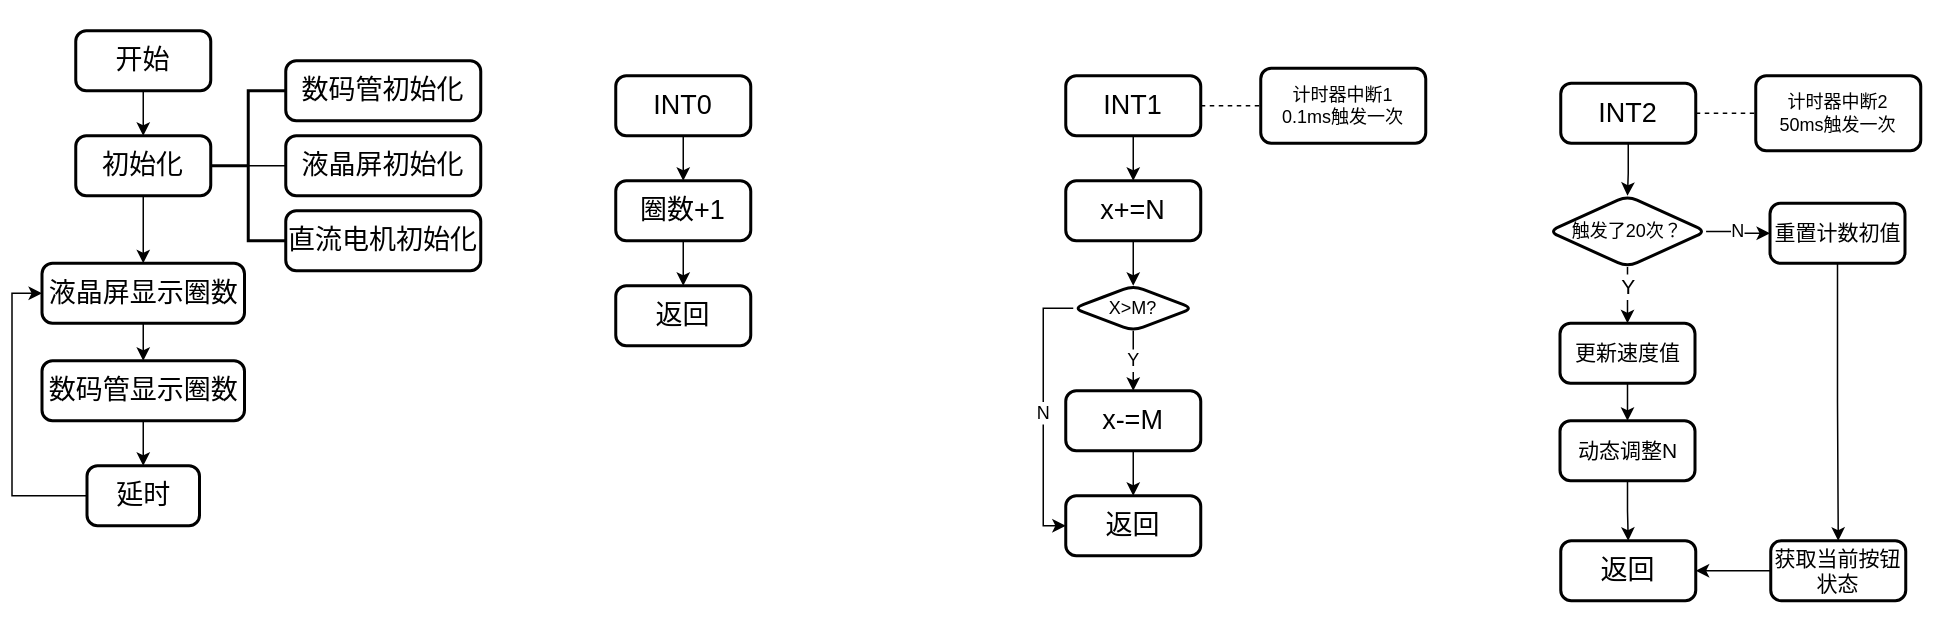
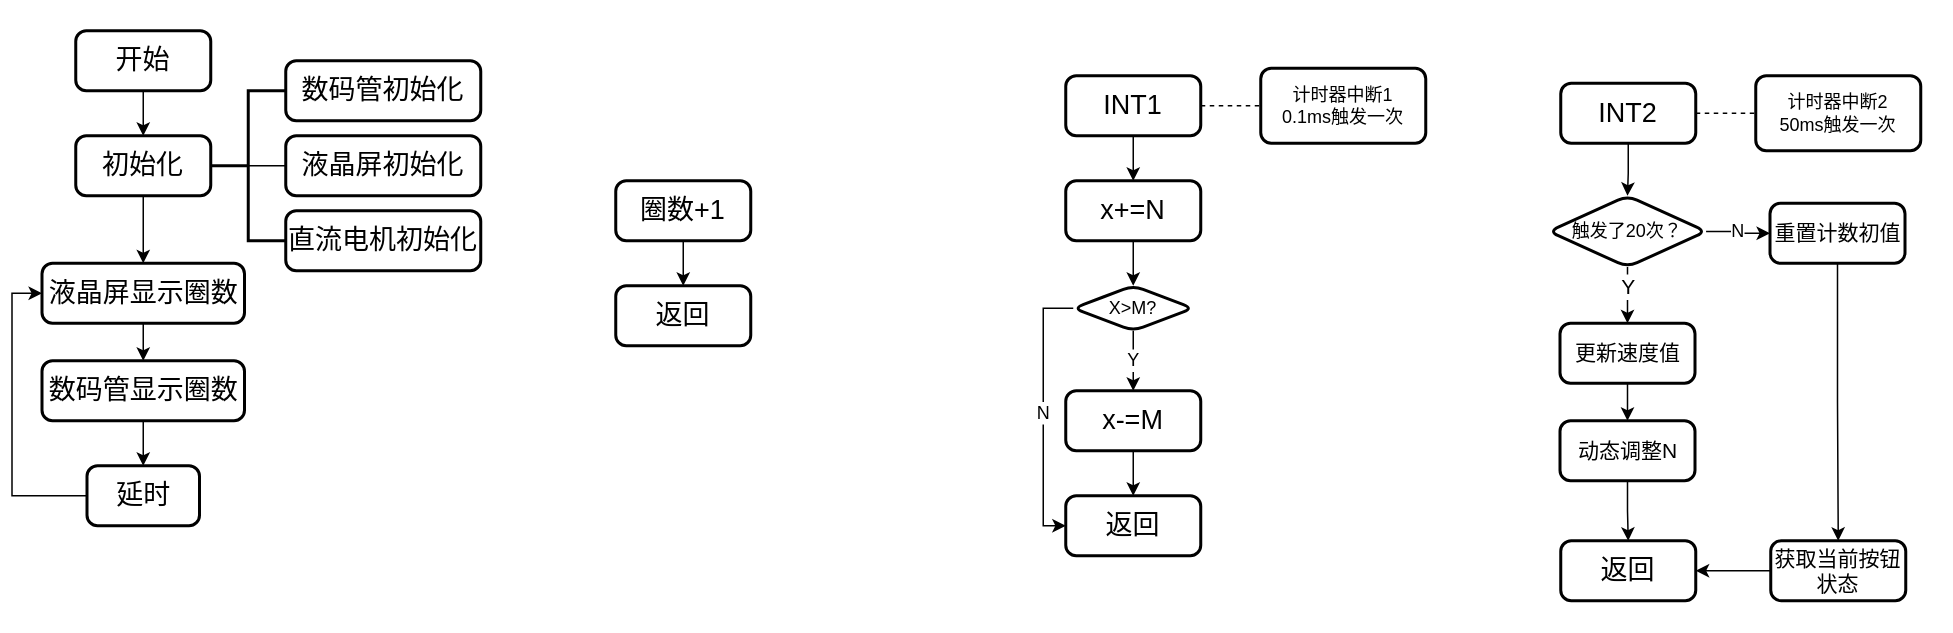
  <mxCell id="0" />
  <mxCell id="1" parent="0" />
  <mxCell id="2" value="" style="edgeStyle=orthogonalEdgeStyle;rounded=0;orthogonalLoop=1;jettySize=auto;html=1;fontSize=18;" edge="1" parent="1" source="3" target="12"><mxGeometry relative="1" as="geometry" /></mxCell>
  <mxCell id="3" value="&lt;font style=&quot;font-size: 18px&quot;&gt;初始化&lt;/font&gt;" style="rounded=1;whiteSpace=wrap;html=1;absoluteArcSize=1;arcSize=14;strokeWidth=2;" vertex="1" parent="1"><mxGeometry x="43" y="90" width="90" height="40" as="geometry" /></mxCell>
  <mxCell id="4" value="" style="strokeWidth=2;html=1;shape=mxgraph.flowchart.annotation_2;align=left;labelPosition=right;pointerEvents=1;fontSize=18;" vertex="1" parent="1"><mxGeometry x="133" y="60" width="50" height="100" as="geometry" /></mxCell>
  <mxCell id="5" value="" style="endArrow=none;html=1;rounded=0;fontSize=18;entryX=1;entryY=0.5;entryDx=0;entryDy=0;entryPerimeter=0;" edge="1" parent="1" target="4"><mxGeometry width="50" height="50" relative="1" as="geometry"><mxPoint x="158" y="110" as="sourcePoint" /><mxPoint x="233" y="400" as="targetPoint" /></mxGeometry></mxCell>
  <mxCell id="6" value="&lt;font style=&quot;font-size: 18px&quot;&gt;数码管初始化&lt;/font&gt;" style="rounded=1;whiteSpace=wrap;html=1;absoluteArcSize=1;arcSize=14;strokeWidth=2;" vertex="1" parent="1"><mxGeometry x="183" y="40" width="130" height="40" as="geometry" /></mxCell>
  <mxCell id="7" value="&lt;font style=&quot;font-size: 18px&quot;&gt;液晶屏初始化&lt;/font&gt;" style="rounded=1;whiteSpace=wrap;html=1;absoluteArcSize=1;arcSize=14;strokeWidth=2;" vertex="1" parent="1"><mxGeometry x="183" y="90" width="130" height="40" as="geometry" /></mxCell>
  <mxCell id="8" value="&lt;font style=&quot;font-size: 18px&quot;&gt;直流电机初始化&lt;/font&gt;" style="rounded=1;whiteSpace=wrap;html=1;absoluteArcSize=1;arcSize=14;strokeWidth=2;" vertex="1" parent="1"><mxGeometry x="183" y="140" width="130" height="40" as="geometry" /></mxCell>
  <mxCell id="9" value="" style="edgeStyle=orthogonalEdgeStyle;rounded=0;orthogonalLoop=1;jettySize=auto;html=1;fontSize=18;" edge="1" parent="1" source="10" target="3"><mxGeometry relative="1" as="geometry" /></mxCell>
  <mxCell id="10" value="&lt;font style=&quot;font-size: 18px&quot;&gt;开始&lt;/font&gt;" style="rounded=1;whiteSpace=wrap;html=1;absoluteArcSize=1;arcSize=14;strokeWidth=2;" vertex="1" parent="1"><mxGeometry x="43" y="20" width="90" height="40" as="geometry" /></mxCell>
  <mxCell id="11" value="" style="edgeStyle=orthogonalEdgeStyle;rounded=0;orthogonalLoop=1;jettySize=auto;html=1;fontSize=18;" edge="1" parent="1" source="12" target="14"><mxGeometry relative="1" as="geometry" /></mxCell>
  <mxCell id="12" value="&lt;font style=&quot;font-size: 18px&quot;&gt;液晶屏显示圈数&lt;/font&gt;" style="rounded=1;whiteSpace=wrap;html=1;absoluteArcSize=1;arcSize=14;strokeWidth=2;" vertex="1" parent="1"><mxGeometry x="20.5" y="175" width="135" height="40" as="geometry" /></mxCell>
  <mxCell id="13" value="" style="edgeStyle=orthogonalEdgeStyle;rounded=0;orthogonalLoop=1;jettySize=auto;html=1;fontSize=18;" edge="1" parent="1" source="14" target="16"><mxGeometry relative="1" as="geometry" /></mxCell>
  <mxCell id="14" value="&lt;font style=&quot;font-size: 18px&quot;&gt;数码管显示圈数&lt;/font&gt;" style="rounded=1;whiteSpace=wrap;html=1;absoluteArcSize=1;arcSize=14;strokeWidth=2;" vertex="1" parent="1"><mxGeometry x="20.5" y="240" width="135" height="40" as="geometry" /></mxCell>
  <mxCell id="15" style="edgeStyle=orthogonalEdgeStyle;rounded=0;orthogonalLoop=1;jettySize=auto;html=1;exitX=0;exitY=0.5;exitDx=0;exitDy=0;entryX=0;entryY=0.5;entryDx=0;entryDy=0;fontSize=18;" edge="1" parent="1" source="16" target="12"><mxGeometry relative="1" as="geometry" /></mxCell>
  <mxCell id="16" value="&lt;font style=&quot;font-size: 18px&quot;&gt;延时&lt;/font&gt;" style="rounded=1;whiteSpace=wrap;html=1;absoluteArcSize=1;arcSize=14;strokeWidth=2;" vertex="1" parent="1"><mxGeometry x="50.5" y="310" width="75" height="40" as="geometry" /></mxCell>
- <mxCell id="17" style="edgeStyle=orthogonalEdgeStyle;rounded=0;orthogonalLoop=1;jettySize=auto;html=1;exitX=0.5;exitY=1;exitDx=0;exitDy=0;entryX=0.5;entryY=0;entryDx=0;entryDy=0;fontSize=12;" edge="1" parent="1" source="18" target="28"><mxGeometry relative="1" as="geometry" /></mxCell>
- <mxCell id="18" value="&lt;span style=&quot;font-size: 18px&quot;&gt;INT0&lt;/span&gt;" style="rounded=1;whiteSpace=wrap;html=1;absoluteArcSize=1;arcSize=14;strokeWidth=2;" vertex="1" parent="1"><mxGeometry x="403" y="50" width="90" height="40" as="geometry" /></mxCell>
  <mxCell id="19" style="edgeStyle=orthogonalEdgeStyle;rounded=0;orthogonalLoop=1;jettySize=auto;html=1;exitX=0.5;exitY=1;exitDx=0;exitDy=0;entryX=0.5;entryY=0;entryDx=0;entryDy=0;fontSize=12;" edge="1" parent="1" source="20" target="31"><mxGeometry relative="1" as="geometry" /></mxCell>
  <mxCell id="20" value="&lt;span style=&quot;font-size: 18px&quot;&gt;INT1&lt;/span&gt;" style="rounded=1;whiteSpace=wrap;html=1;absoluteArcSize=1;arcSize=14;strokeWidth=2;" vertex="1" parent="1"><mxGeometry x="703" y="50" width="90" height="40" as="geometry" /></mxCell>
  <mxCell id="21" value="" style="edgeStyle=orthogonalEdgeStyle;rounded=0;orthogonalLoop=1;jettySize=auto;html=1;fontSize=12;" edge="1" parent="1" source="22" target="40"><mxGeometry relative="1" as="geometry" /></mxCell>
  <mxCell id="22" value="&lt;span style=&quot;font-size: 18px&quot;&gt;INT2&lt;/span&gt;" style="rounded=1;whiteSpace=wrap;html=1;absoluteArcSize=1;arcSize=14;strokeWidth=2;" vertex="1" parent="1"><mxGeometry x="1033" y="55" width="90" height="40" as="geometry" /></mxCell>
  <mxCell id="23" value="&lt;font style=&quot;font-size: 12px&quot;&gt;计时器中断1&lt;br&gt;&lt;/font&gt;0.1ms触发一次" style="rounded=1;whiteSpace=wrap;html=1;absoluteArcSize=1;arcSize=14;strokeWidth=2;" vertex="1" parent="1"><mxGeometry x="833" y="45" width="110" height="50" as="geometry" /></mxCell>
  <mxCell id="24" value="&lt;font style=&quot;font-size: 12px&quot;&gt;计时器中断2&lt;br&gt;&lt;/font&gt;50ms触发一次" style="rounded=1;whiteSpace=wrap;html=1;absoluteArcSize=1;arcSize=14;strokeWidth=2;" vertex="1" parent="1"><mxGeometry x="1163" y="50" width="110" height="50" as="geometry" /></mxCell>
  <mxCell id="25" value="" style="endArrow=none;dashed=1;html=1;rounded=0;fontSize=12;entryX=0;entryY=0.5;entryDx=0;entryDy=0;exitX=1;exitY=0.5;exitDx=0;exitDy=0;" edge="1" parent="1" source="22" target="24"><mxGeometry width="50" height="50" relative="1" as="geometry"><mxPoint x="1123" y="75" as="sourcePoint" /><mxPoint x="1243" y="140" as="targetPoint" /></mxGeometry></mxCell>
  <mxCell id="26" value="" style="endArrow=none;dashed=1;html=1;rounded=0;fontSize=12;entryX=0;entryY=0.5;entryDx=0;entryDy=0;" edge="1" parent="1" target="23"><mxGeometry width="50" height="50" relative="1" as="geometry"><mxPoint x="793" y="70" as="sourcePoint" /><mxPoint x="833" y="70" as="targetPoint" /></mxGeometry></mxCell>
  <mxCell id="27" style="edgeStyle=orthogonalEdgeStyle;rounded=0;orthogonalLoop=1;jettySize=auto;html=1;exitX=0.5;exitY=1;exitDx=0;exitDy=0;entryX=0.5;entryY=0;entryDx=0;entryDy=0;fontSize=12;" edge="1" parent="1" source="28" target="29"><mxGeometry relative="1" as="geometry" /></mxCell>
  <mxCell id="28" value="&lt;span style=&quot;font-size: 18px&quot;&gt;圈数+1&lt;/span&gt;" style="rounded=1;whiteSpace=wrap;html=1;absoluteArcSize=1;arcSize=14;strokeWidth=2;" vertex="1" parent="1"><mxGeometry x="403" y="120" width="90" height="40" as="geometry" /></mxCell>
  <mxCell id="29" value="&lt;span style=&quot;font-size: 18px&quot;&gt;返回&lt;/span&gt;" style="rounded=1;whiteSpace=wrap;html=1;absoluteArcSize=1;arcSize=14;strokeWidth=2;" vertex="1" parent="1"><mxGeometry x="403" y="190" width="90" height="40" as="geometry" /></mxCell>
  <mxCell id="30" value="" style="edgeStyle=orthogonalEdgeStyle;rounded=0;orthogonalLoop=1;jettySize=auto;html=1;fontSize=12;" edge="1" parent="1" source="31" target="35"><mxGeometry relative="1" as="geometry" /></mxCell>
  <mxCell id="31" value="&lt;span style=&quot;font-size: 18px&quot;&gt;x+=N&lt;/span&gt;" style="rounded=1;whiteSpace=wrap;html=1;absoluteArcSize=1;arcSize=14;strokeWidth=2;" vertex="1" parent="1"><mxGeometry x="703" y="120" width="90" height="40" as="geometry" /></mxCell>
  <mxCell id="32" value="&lt;span style=&quot;font-size: 18px&quot;&gt;返回&lt;/span&gt;" style="rounded=1;whiteSpace=wrap;html=1;absoluteArcSize=1;arcSize=14;strokeWidth=2;" vertex="1" parent="1"><mxGeometry x="703" y="330" width="90" height="40" as="geometry" /></mxCell>
  <mxCell id="33" value="Y" style="edgeStyle=orthogonalEdgeStyle;rounded=0;orthogonalLoop=1;jettySize=auto;html=1;exitX=0.5;exitY=1;exitDx=0;exitDy=0;entryX=0.5;entryY=0;entryDx=0;entryDy=0;fontSize=12;" edge="1" parent="1" source="35" target="37"><mxGeometry relative="1" as="geometry" /></mxCell>
  <mxCell id="34" value="N" style="edgeStyle=orthogonalEdgeStyle;rounded=0;orthogonalLoop=1;jettySize=auto;html=1;exitX=0;exitY=0.5;exitDx=0;exitDy=0;entryX=0;entryY=0.5;entryDx=0;entryDy=0;fontSize=12;" edge="1" parent="1" source="35" target="32"><mxGeometry relative="1" as="geometry" /></mxCell>
  <mxCell id="35" value="X&amp;gt;M?" style="rhombus;whiteSpace=wrap;html=1;rounded=1;strokeWidth=2;arcSize=14;" vertex="1" parent="1"><mxGeometry x="708" y="190" width="80" height="30" as="geometry" /></mxCell>
  <mxCell id="36" value="" style="edgeStyle=orthogonalEdgeStyle;rounded=0;orthogonalLoop=1;jettySize=auto;html=1;fontSize=12;" edge="1" parent="1" source="37" target="32"><mxGeometry relative="1" as="geometry" /></mxCell>
  <mxCell id="37" value="&lt;span style=&quot;font-size: 18px&quot;&gt;x-=M&lt;/span&gt;" style="rounded=1;whiteSpace=wrap;html=1;absoluteArcSize=1;arcSize=14;strokeWidth=2;" vertex="1" parent="1"><mxGeometry x="703" y="260" width="90" height="40" as="geometry" /></mxCell>
  <mxCell id="38" value="N" style="edgeStyle=orthogonalEdgeStyle;rounded=0;orthogonalLoop=1;jettySize=auto;html=1;fontSize=12;" edge="1" parent="1" source="40" target="42"><mxGeometry relative="1" as="geometry" /></mxCell>
  <mxCell id="39" value="Y" style="edgeStyle=orthogonalEdgeStyle;rounded=0;orthogonalLoop=1;jettySize=auto;html=1;exitX=0.5;exitY=1;exitDx=0;exitDy=0;entryX=0.5;entryY=0;entryDx=0;entryDy=0;fontSize=14;" edge="1" parent="1" source="40" target="46"><mxGeometry x="-0.333" relative="1" as="geometry"><mxPoint as="offset" /></mxGeometry></mxCell>
  <mxCell id="40" value="触发了20次？" style="rhombus;whiteSpace=wrap;html=1;rounded=1;strokeWidth=2;arcSize=14;" vertex="1" parent="1"><mxGeometry x="1025" y="130" width="105" height="47.5" as="geometry" /></mxCell>
  <mxCell id="41" value="" style="edgeStyle=orthogonalEdgeStyle;rounded=0;orthogonalLoop=1;jettySize=auto;html=1;fontSize=14;" edge="1" parent="1" source="42" target="44"><mxGeometry relative="1" as="geometry" /></mxCell>
  <mxCell id="42" value="&lt;font style=&quot;font-size: 14px&quot;&gt;重置计数初值&lt;/font&gt;" style="rounded=1;whiteSpace=wrap;html=1;absoluteArcSize=1;arcSize=14;strokeWidth=2;" vertex="1" parent="1"><mxGeometry x="1172.5" y="135" width="90" height="40" as="geometry" /></mxCell>
  <mxCell id="43" value="" style="edgeStyle=orthogonalEdgeStyle;rounded=0;orthogonalLoop=1;jettySize=auto;html=1;fontSize=14;" edge="1" parent="1" source="44" target="49"><mxGeometry relative="1" as="geometry" /></mxCell>
  <mxCell id="44" value="&lt;font style=&quot;font-size: 14px&quot;&gt;获取当前按钮状态&lt;/font&gt;" style="rounded=1;whiteSpace=wrap;html=1;absoluteArcSize=1;arcSize=14;strokeWidth=2;" vertex="1" parent="1"><mxGeometry x="1173" y="360" width="90" height="40" as="geometry" /></mxCell>
  <mxCell id="45" style="edgeStyle=orthogonalEdgeStyle;rounded=0;orthogonalLoop=1;jettySize=auto;html=1;exitX=0.5;exitY=1;exitDx=0;exitDy=0;entryX=0.5;entryY=0;entryDx=0;entryDy=0;fontSize=14;" edge="1" parent="1" source="46" target="48"><mxGeometry relative="1" as="geometry" /></mxCell>
  <mxCell id="46" value="&lt;span style=&quot;font-size: 14px&quot;&gt;更新速度值&lt;/span&gt;" style="rounded=1;whiteSpace=wrap;html=1;absoluteArcSize=1;arcSize=14;strokeWidth=2;" vertex="1" parent="1"><mxGeometry x="1032.5" y="215" width="90" height="40" as="geometry" /></mxCell>
  <mxCell id="47" value="" style="edgeStyle=orthogonalEdgeStyle;rounded=0;orthogonalLoop=1;jettySize=auto;html=1;fontSize=14;" edge="1" parent="1" source="48" target="49"><mxGeometry relative="1" as="geometry" /></mxCell>
  <mxCell id="48" value="&lt;span style=&quot;font-size: 14px&quot;&gt;动态调整N&lt;/span&gt;" style="rounded=1;whiteSpace=wrap;html=1;absoluteArcSize=1;arcSize=14;strokeWidth=2;" vertex="1" parent="1"><mxGeometry x="1032.5" y="280" width="90" height="40" as="geometry" /></mxCell>
  <mxCell id="49" value="&lt;span style=&quot;font-size: 18px&quot;&gt;返回&lt;/span&gt;" style="rounded=1;whiteSpace=wrap;html=1;absoluteArcSize=1;arcSize=14;strokeWidth=2;" vertex="1" parent="1"><mxGeometry x="1033" y="360" width="90" height="40" as="geometry" /></mxCell>
